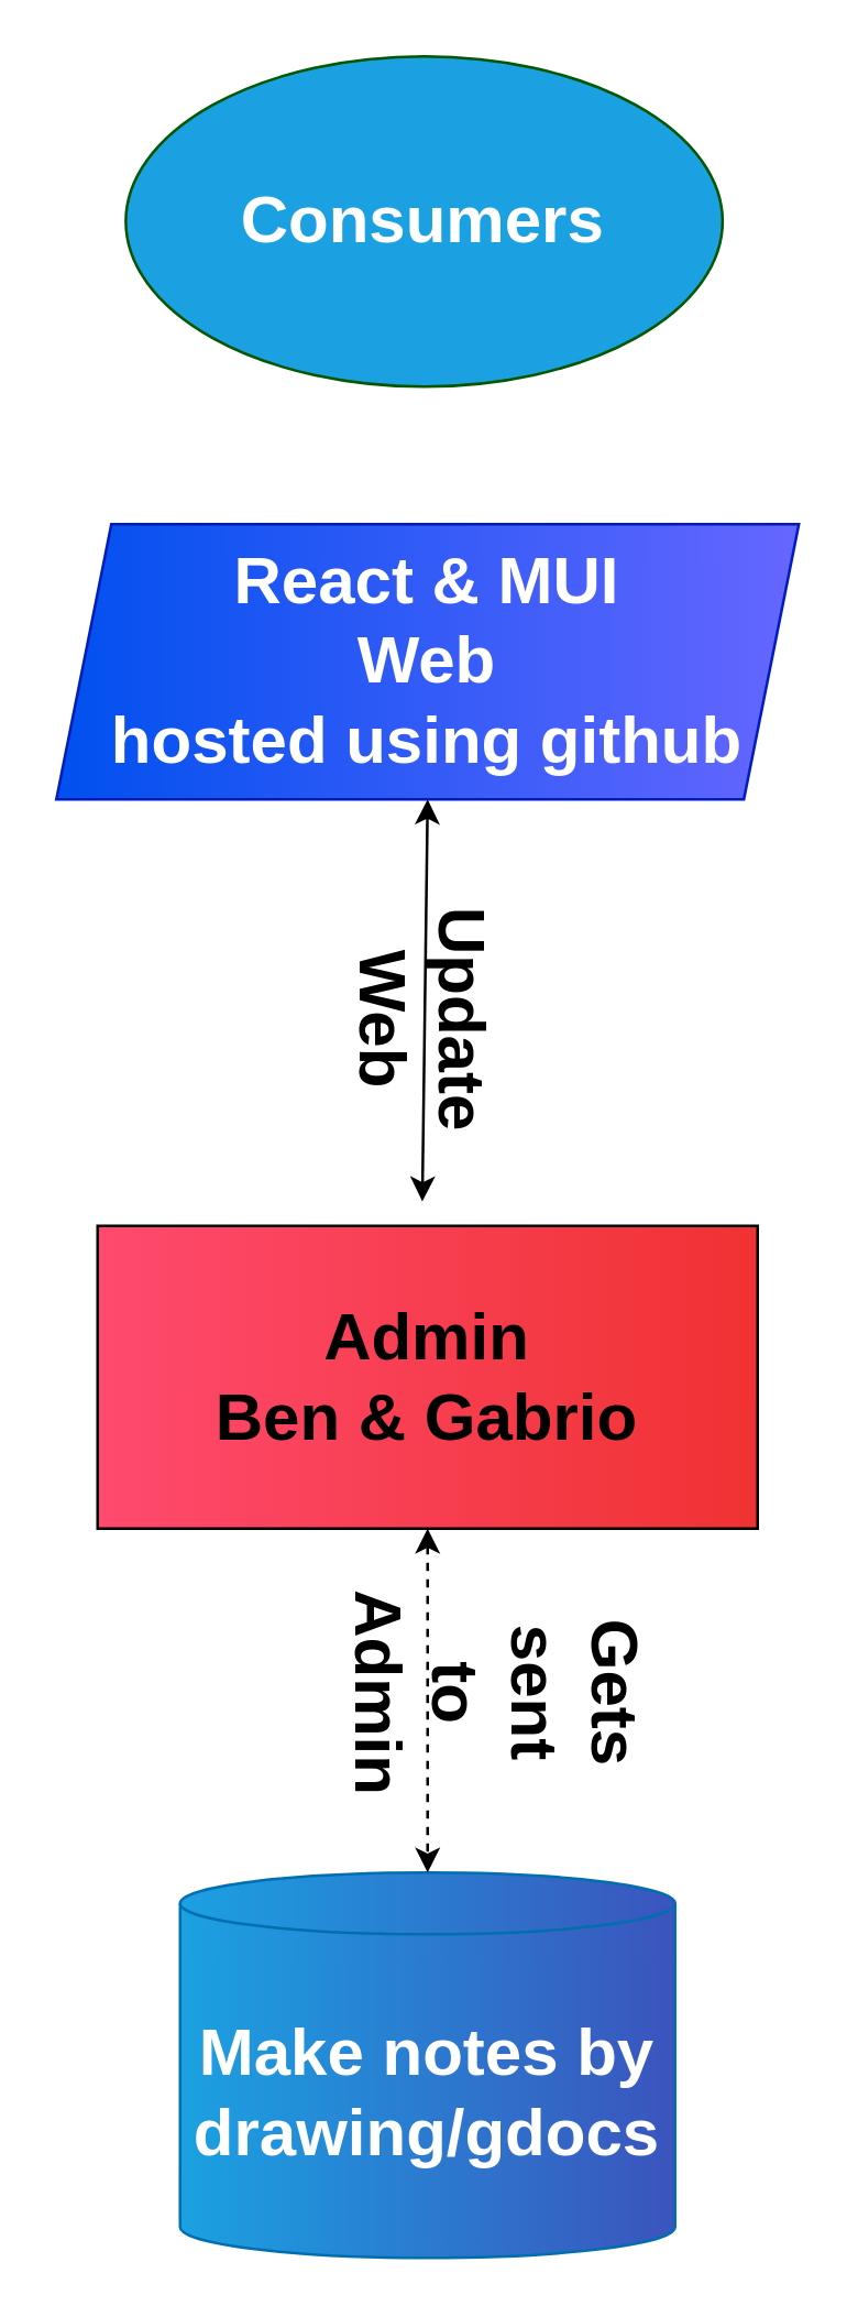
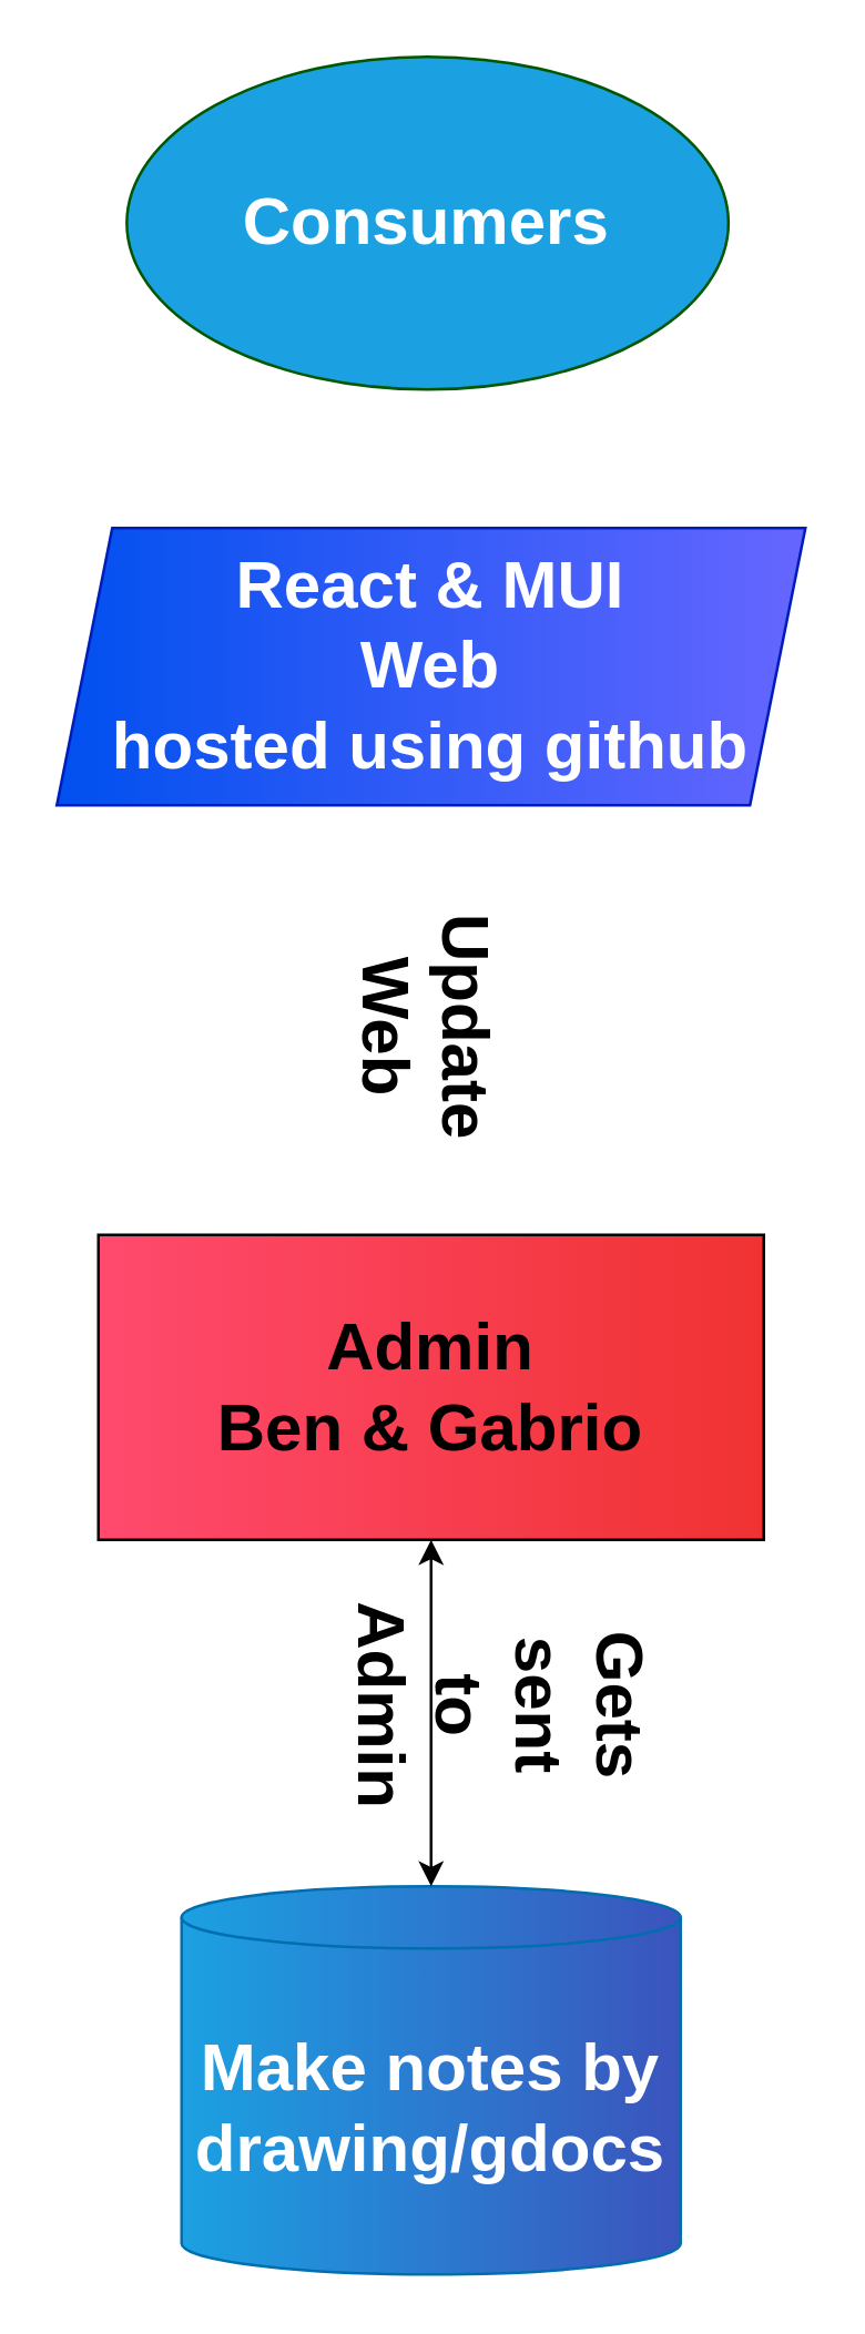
  <mxCell id="0" />
  <mxCell id="1" parent="0" />
  <mxCell id="2" value="Make notes by drawing/gdocs" style="shape=cylinder3;whiteSpace=wrap;html=1;boundedLbl=1;backgroundOutline=1;size=11.214;fillColor=#1ba1e2;fontColor=#ffffff;strokeColor=#006EAF;gradientColor=#3B54BD;gradientDirection=east;fontFamily=Helvetica;fontStyle=1;fontSize=24;" parent="1" vertex="1"><mxGeometry x="65" y="680" width="180" height="140" as="geometry" /></mxCell>
  <mxCell id="3" value="Admin&lt;br&gt;Ben &amp;amp; Gabrio" style="whiteSpace=wrap;html=1;fontSize=24;gradientDirection=east;fontStyle=1;labelBackgroundColor=none;fillColor=#FF4A6E;gradientColor=#F03232;" parent="1" vertex="1"><mxGeometry x="35" y="445" width="240" height="110" as="geometry" /></mxCell>
  <mxCell id="4" value="React &amp;amp; MUI&lt;br&gt;Web&lt;br&gt;hosted using github" style="shape=parallelogram;perimeter=parallelogramPerimeter;whiteSpace=wrap;html=1;fixedSize=1;shadow=0;labelBackgroundColor=none;fontFamily=Helvetica;fontSize=24;fillColor=#0050ef;gradientDirection=east;fontColor=#ffffff;strokeColor=#001DBC;gradientColor=#6666FF;fontStyle=1" parent="1" vertex="1"><mxGeometry x="20" y="190" width="270" height="100" as="geometry" /></mxCell>
- <mxCell id="5" value="" style="endArrow=classic;startArrow=classic;html=1;fontFamily=Helvetica;fontSize=24;entryX=0.5;entryY=1;entryDx=0;entryDy=0;exitX=0.492;exitY=-0.081;exitDx=0;exitDy=0;exitPerimeter=0;" parent="1" source="3" target="4" edge="1"><mxGeometry width="50" height="50" relative="1" as="geometry"><mxPoint x="50" y="420" as="sourcePoint" /><mxPoint x="100" y="370" as="targetPoint" /></mxGeometry></mxCell>
- <mxCell id="6" value="" style="endArrow=classic;startArrow=classic;html=1;fontFamily=Helvetica;fontSize=24;exitX=0.5;exitY=1;exitDx=0;exitDy=0;entryX=0.5;entryY=0;entryDx=0;entryDy=0;entryPerimeter=0;dashed=1;" parent="1" source="3" target="2" edge="1"><mxGeometry width="50" height="50" relative="1" as="geometry"><mxPoint x="60" y="510" as="sourcePoint" /><mxPoint x="240" y="705" as="targetPoint" /></mxGeometry></mxCell>
+ <mxCell id="6" value="" style="endArrow=classic;startArrow=classic;html=1;fontFamily=Helvetica;fontSize=24;exitX=0.5;exitY=1;exitDx=0;exitDy=0;entryX=0.5;entryY=0;entryDx=0;entryDy=0;entryPerimeter=0;" parent="1" source="3" target="2" edge="1"><mxGeometry width="50" height="50" relative="1" as="geometry"><mxPoint x="60" y="510" as="sourcePoint" /><mxPoint x="240" y="705" as="targetPoint" /></mxGeometry></mxCell>
  <mxCell id="7" value="Update Web" style="text;html=1;strokeColor=none;fillColor=none;align=center;verticalAlign=middle;whiteSpace=wrap;rounded=0;shadow=0;labelBackgroundColor=none;fontFamily=Helvetica;fontSize=24;rotation=90;fontStyle=1" parent="1" vertex="1"><mxGeometry x="98.75" y="368.75" width="110" height="2.5" as="geometry" /></mxCell>
  <mxCell id="8" value="Gets sent to Admin" style="text;html=1;strokeColor=none;fillColor=none;align=center;verticalAlign=middle;whiteSpace=wrap;rounded=0;shadow=0;labelBackgroundColor=none;fontFamily=Helvetica;fontSize=24;rotation=90;fontStyle=1" parent="1" vertex="1"><mxGeometry x="150" y="600" width="60" height="30" as="geometry" /></mxCell>
  <mxCell id="9" value="Consumers" style="ellipse;whiteSpace=wrap;html=1;fontSize=24;fillColor=#1ba1e2;strokeColor=#005700;fontColor=#ffffff;shadow=0;labelBackgroundColor=none;gradientDirection=east;fontStyle=1;" vertex="1" parent="1"><mxGeometry x="45.25" y="20" width="217" height="120" as="geometry" /></mxCell>
